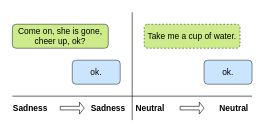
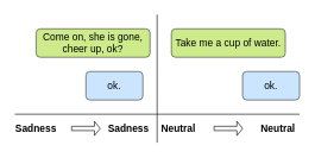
  <mxCell id="0" />
  <mxCell id="1" parent="0" />
- <mxCell id="2" value="&lt;font style=&quot;font-size: 14px&quot;&gt;Come on, she is gone, cheer up, ok?&lt;/font&gt;" style="rounded=1;whiteSpace=wrap;html=1;fillColor=#cdeb8b;strokeColor=#36393d;" vertex="1" parent="1"><mxGeometry x="20" y="40" width="160" height="40" as="geometry" /></mxCell>
+ <mxCell id="2" value="&lt;font style=&quot;font-size: 14px&quot;&gt;Come on, she is gone, cheer up, ok?&lt;/font&gt;" style="rounded=1;whiteSpace=wrap;html=1;fillColor=#cdeb8b;strokeColor=#36393d;" vertex="1" parent="1"><mxGeometry x="50" y="40" width="160" height="40" as="geometry" /></mxCell>
  <mxCell id="3" value="&lt;font style=&quot;font-size: 14px&quot;&gt;ok.&lt;/font&gt;" style="rounded=1;whiteSpace=wrap;html=1;fillColor=#cce5ff;strokeColor=#36393d;" vertex="1" parent="1"><mxGeometry x="120" y="100" width="80" height="40" as="geometry" /></mxCell>
- <mxCell id="4" value="&lt;font style=&quot;font-size: 14px&quot;&gt;Take me a cup of water.&lt;/font&gt;" style="rounded=1;whiteSpace=wrap;html=1;fillColor=#cdeb8b;strokeColor=#36393d;dashed=1;" vertex="1" parent="1"><mxGeometry x="240" y="40" width="160" height="40" as="geometry" /></mxCell>
+ <mxCell id="4" value="&lt;font style=&quot;font-size: 14px&quot;&gt;Take me a cup of water.&lt;/font&gt;" style="rounded=1;whiteSpace=wrap;html=1;fillColor=#cdeb8b;strokeColor=#36393d;" vertex="1" parent="1"><mxGeometry x="240" y="40" width="160" height="40" as="geometry" /></mxCell>
  <mxCell id="5" value="&lt;font style=&quot;font-size: 14px&quot;&gt;ok.&lt;/font&gt;" style="rounded=1;whiteSpace=wrap;html=1;fillColor=#cce5ff;strokeColor=#36393d;" vertex="1" parent="1"><mxGeometry x="340" y="100" width="80" height="40" as="geometry" /></mxCell>
  <mxCell id="6" value="" style="endArrow=none;html=1;" edge="1" parent="1"><mxGeometry width="50" height="50" relative="1" as="geometry"><mxPoint x="220" y="200" as="sourcePoint" /><mxPoint x="220" y="20" as="targetPoint" /></mxGeometry></mxCell>
  <mxCell id="7" value="" style="endArrow=none;html=1;" edge="1" parent="1"><mxGeometry width="50" height="50" relative="1" as="geometry"><mxPoint x="20" y="160" as="sourcePoint" /><mxPoint x="420" y="160" as="targetPoint" /></mxGeometry></mxCell>
  <mxCell id="8" value="&lt;font style=&quot;font-size: 14px&quot;&gt;&lt;b&gt;Sadness&lt;/b&gt;&lt;/font&gt;" style="text;html=1;strokeColor=none;fillColor=none;align=center;verticalAlign=middle;whiteSpace=wrap;rounded=0;" vertex="1" parent="1"><mxGeometry x="30" y="170" width="40" height="20" as="geometry" /></mxCell>
  <mxCell id="9" value="&lt;font style=&quot;font-size: 14px&quot;&gt;&lt;b&gt;Sadness&lt;/b&gt;&lt;/font&gt;" style="text;html=1;strokeColor=none;fillColor=none;align=center;verticalAlign=middle;whiteSpace=wrap;rounded=0;" vertex="1" parent="1"><mxGeometry x="160" y="170" width="40" height="20" as="geometry" /></mxCell>
  <mxCell id="10" value="&lt;font style=&quot;font-size: 14px&quot;&gt;&lt;b&gt;Neutral&lt;/b&gt;&lt;/font&gt;" style="text;html=1;strokeColor=none;fillColor=none;align=center;verticalAlign=middle;whiteSpace=wrap;rounded=0;" vertex="1" parent="1"><mxGeometry x="230" y="170" width="40" height="20" as="geometry" /></mxCell>
  <mxCell id="11" value="&lt;font style=&quot;font-size: 14px&quot;&gt;&lt;b&gt;Neutral&lt;/b&gt;&lt;/font&gt;" style="text;html=1;strokeColor=none;fillColor=none;align=center;verticalAlign=middle;whiteSpace=wrap;rounded=0;" vertex="1" parent="1"><mxGeometry x="370" y="170" width="40" height="20" as="geometry" /></mxCell>
  <mxCell id="12" value="" style="shape=singleArrow;whiteSpace=wrap;html=1;" vertex="1" parent="1"><mxGeometry x="300" y="170" width="40" height="20" as="geometry" /></mxCell>
  <mxCell id="13" value="" style="shape=singleArrow;whiteSpace=wrap;html=1;" vertex="1" parent="1"><mxGeometry x="100" y="170" width="40" height="20" as="geometry" /></mxCell>
